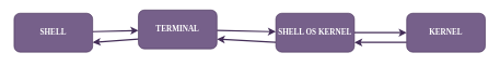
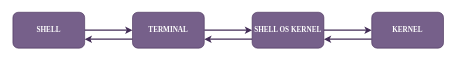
  <mxCell id="0" />
  <mxCell id="1" parent="0" />
  <mxCell id="2" value="" style="edgeStyle=none;html=1;strokeColor=#432D57;strokeWidth=2;shadow=0;fillColor=#76608a;fontStyle=1;fontFamily=Verdana;" edge="1" parent="1" source="3" target="6"><mxGeometry relative="1" as="geometry" /></mxCell>
  <mxCell id="3" value="SHELL" style="rounded=1;whiteSpace=wrap;html=1;strokeColor=#432D57;shadow=0;fillColor=#76608a;fontColor=#ffffff;fontStyle=1;fontFamily=Verdana;" vertex="1" parent="1"><mxGeometry x="20" y="20" width="120" height="60" as="geometry" /></mxCell>
  <mxCell id="4" value="" style="edgeStyle=none;html=1;strokeColor=#432D57;strokeWidth=2;shadow=0;fillColor=#76608a;fontStyle=1;fontFamily=Verdana;" edge="1" parent="1" source="6" target="9"><mxGeometry relative="1" as="geometry" /></mxCell>
  <mxCell id="5" style="edgeStyle=none;html=1;exitX=0;exitY=0.75;exitDx=0;exitDy=0;entryX=1;entryY=0.75;entryDx=0;entryDy=0;strokeColor=#432D57;strokeWidth=2;shadow=0;fillColor=#76608a;fontStyle=1;fontFamily=Verdana;" edge="1" parent="1" source="6" target="3"><mxGeometry relative="1" as="geometry" /></mxCell>
- <mxCell id="6" value="TERMINAL" style="whiteSpace=wrap;html=1;rounded=1;strokeColor=#432D57;shadow=0;fillColor=#76608a;fontColor=#ffffff;fontStyle=1;fontFamily=Verdana;" vertex="1" parent="1"><mxGeometry x="210" y="15" width="120" height="60" as="geometry" /></mxCell>
+ <mxCell id="6" value="TERMINAL" style="whiteSpace=wrap;html=1;rounded=1;strokeColor=#432D57;shadow=0;fillColor=#76608a;fontColor=#ffffff;fontStyle=1;fontFamily=Verdana;" vertex="1" parent="1"><mxGeometry x="220" y="20" width="120" height="60" as="geometry" /></mxCell>
  <mxCell id="7" value="" style="edgeStyle=none;html=1;strokeColor=#432D57;strokeWidth=2;shadow=0;fillColor=#76608a;fontStyle=1;fontFamily=Verdana;" edge="1" parent="1" source="9" target="11"><mxGeometry relative="1" as="geometry" /></mxCell>
  <mxCell id="8" style="edgeStyle=none;html=1;exitX=0;exitY=0.75;exitDx=0;exitDy=0;entryX=1;entryY=0.75;entryDx=0;entryDy=0;strokeColor=#432D57;strokeWidth=2;shadow=0;fillColor=#76608a;fontStyle=1;fontFamily=Verdana;" edge="1" parent="1" source="9" target="6"><mxGeometry relative="1" as="geometry" /></mxCell>
  <mxCell id="9" value="SHELL OS KERNEL" style="whiteSpace=wrap;html=1;rounded=1;strokeColor=#432D57;shadow=0;fillColor=#76608a;fontColor=#ffffff;fontStyle=1;fontFamily=Verdana;" vertex="1" parent="1"><mxGeometry x="420" y="20" width="120" height="60" as="geometry" /></mxCell>
  <mxCell id="10" style="edgeStyle=none;html=1;exitX=0;exitY=0.75;exitDx=0;exitDy=0;entryX=1;entryY=0.75;entryDx=0;entryDy=0;strokeColor=#432D57;strokeWidth=2;shadow=0;fillColor=#76608a;fontStyle=1;fontFamily=Verdana;" edge="1" parent="1" source="11" target="9"><mxGeometry relative="1" as="geometry" /></mxCell>
  <mxCell id="11" value="KERNEL" style="whiteSpace=wrap;html=1;rounded=1;strokeColor=#432D57;shadow=0;fillColor=#76608a;fontColor=#ffffff;fontStyle=1;fontFamily=Verdana;" vertex="1" parent="1"><mxGeometry x="620" y="20" width="120" height="60" as="geometry" /></mxCell>
